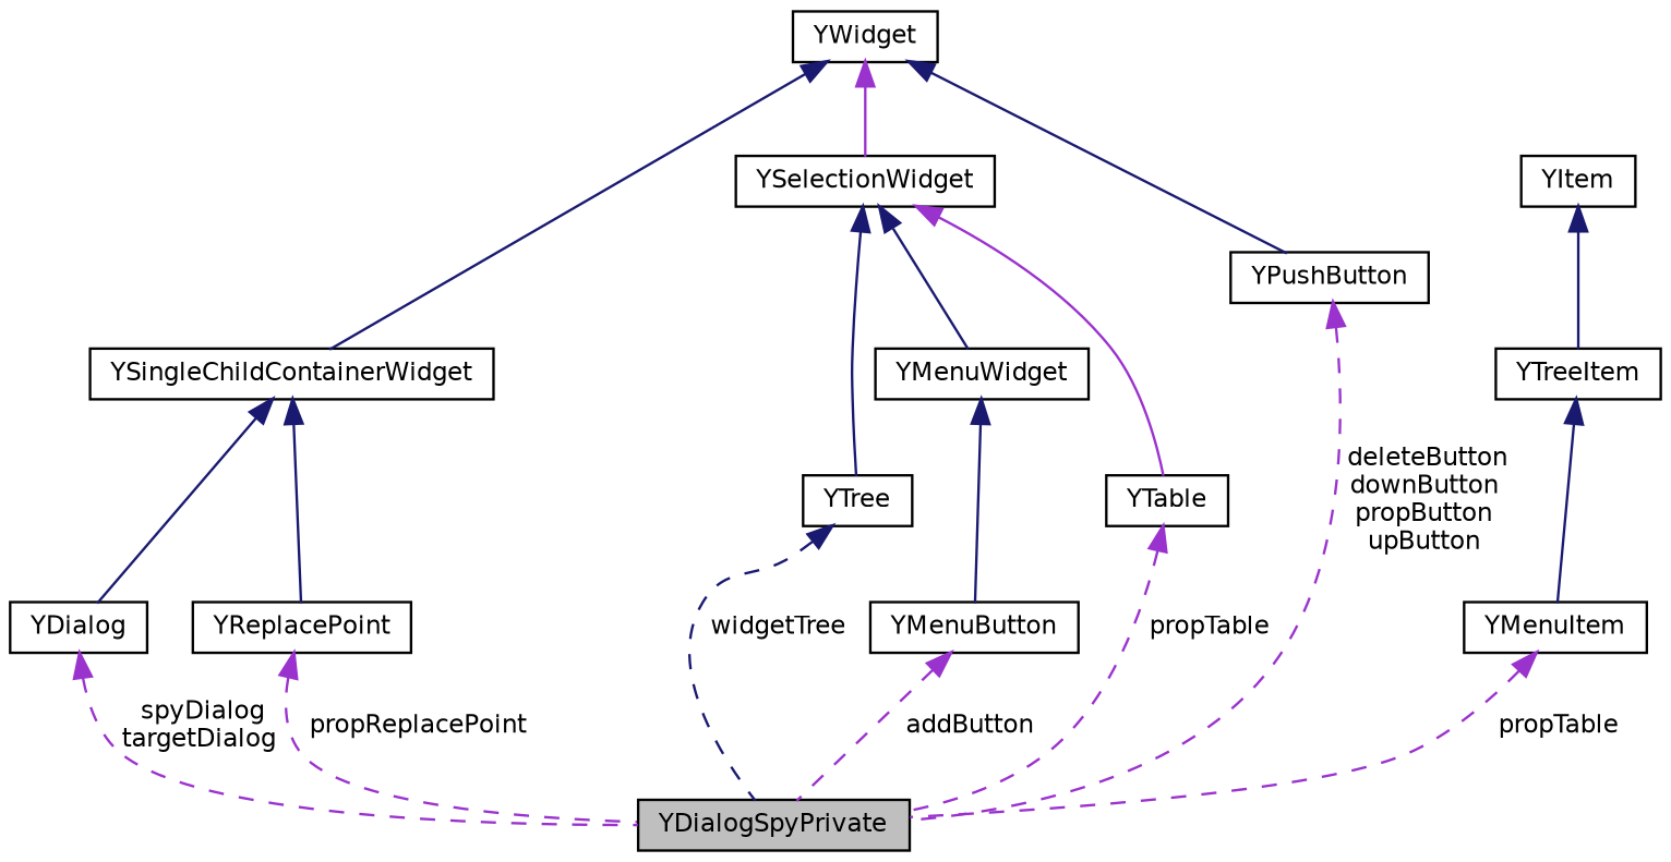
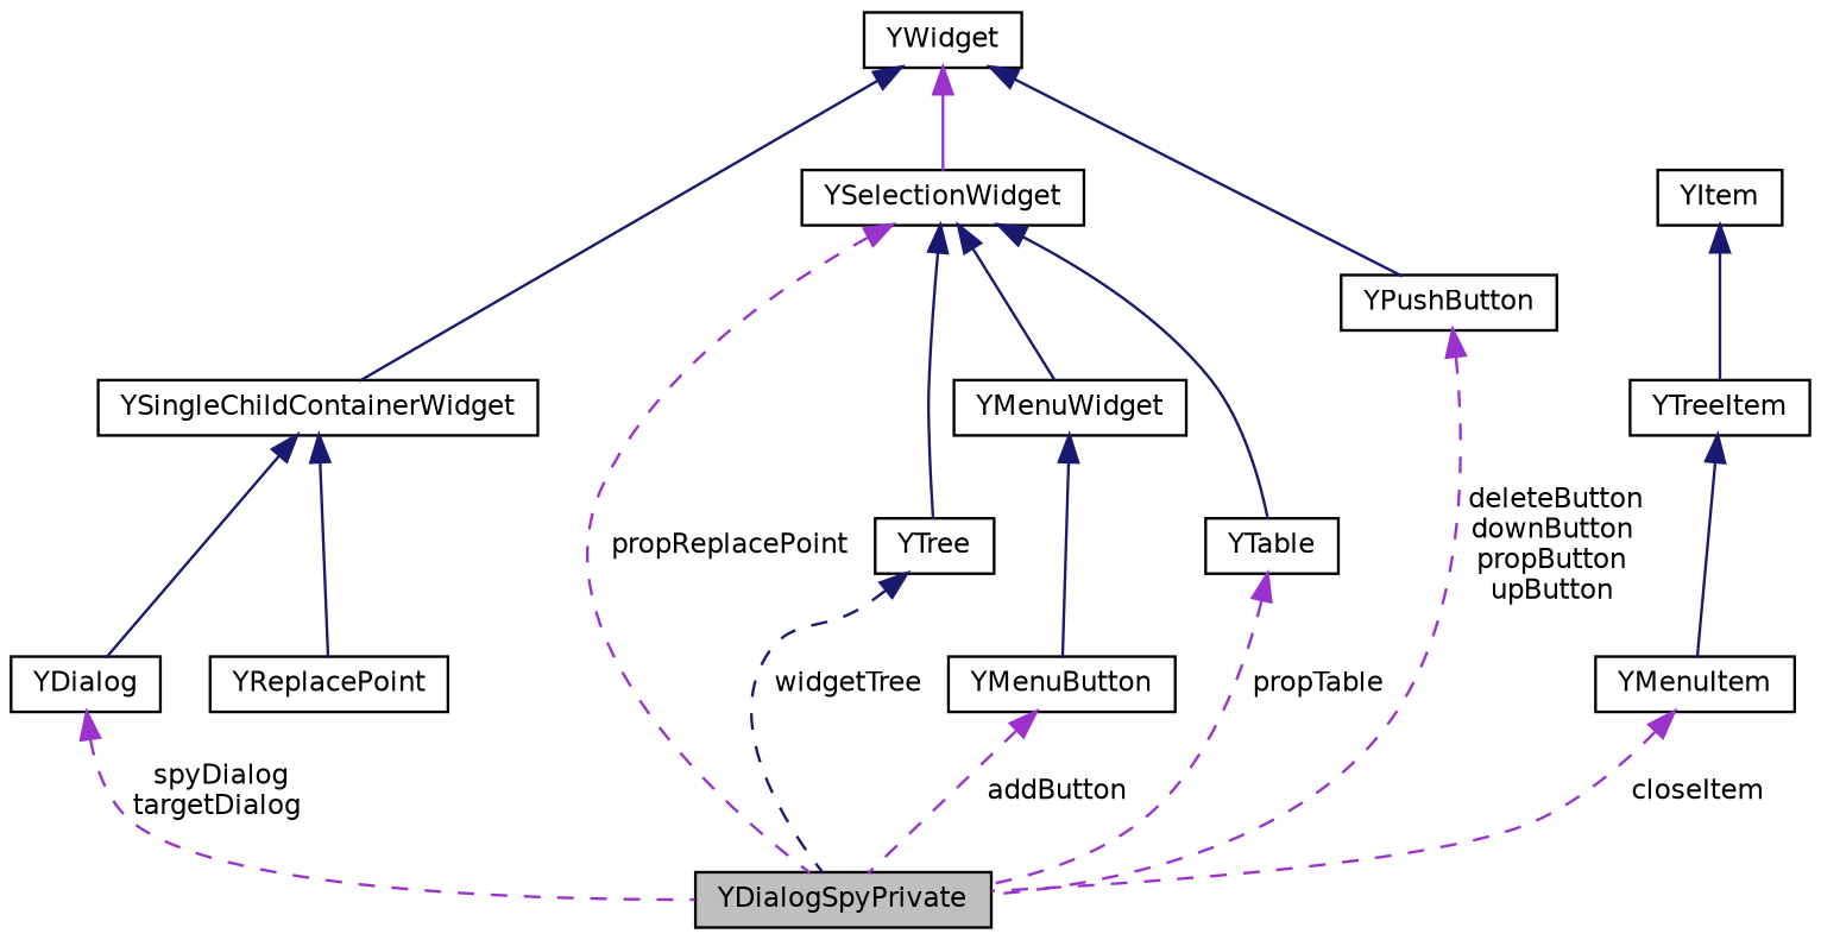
  digraph {
    node [color=black fillcolor=white fontname=Helvetica fontsize=10 shape=record style=filled]
    edge [color=midnightblue dir=back fontname=Helvetica fontsize=10 labelfontname=Helvetica labelfontsize=10 style=solid]
    n1 [fillcolor=grey75 fontcolor=black height=0.2 label=YDialogSpyPrivate width=0.4]
    n2 [height=0.2 label=YDialog width=0.4]
    n3 [height=0.2 label=YSingleChildContainerWidget width=0.4]
    n4 [height=0.2 label=YReplacePoint width=0.4]
    n5 [height=0.2 label=YWidget width=0.4]
    n6 [height=0.2 label=YSelectionWidget width=0.4]
    n7 [height=0.2 label=YPushButton width=0.4]
    n8 [height=0.2 label=YTree width=0.4]
    n9 [height=0.2 label=YMenuWidget width=0.4]
    n10 [height=0.2 label=YTable width=0.4]
    n11 [height=0.2 label=YMenuButton width=0.4]
    n12 [height=0.2 label=YMenuItem width=0.4]
    n13 [height=0.2 label=YTreeItem width=0.4]
    n14 [height=0.2 label=YItem width=0.4]
    n2 -> n1 [color=darkorchid3 label=" spyDialog\ntargetDialog" style=dashed]
    n3 -> n2
    n3 -> n4
-   n4 -> n1 [color=darkorchid3 label=" propReplacePoint" style=dashed]
+   n6 -> n1 [color=darkorchid3 label=" propReplacePoint" style=dashed]
    n5 -> n3
    n5 -> n6 [color=darkorchid3]
    n5 -> n7
    n6 -> n8
    n6 -> n9
-   n6 -> n10 [color=darkorchid3]
+   n6 -> n10
    n7 -> n1 [color=darkorchid3 label=" deleteButton\ndownButton\npropButton\nupButton" style=dashed]
    n8 -> n1 [label=" widgetTree" style=dashed]
    n9 -> n11
    n10 -> n1 [color=darkorchid3 label=" propTable" style=dashed]
    n11 -> n1 [color=darkorchid3 label=" addButton" style=dashed]
-   n12 -> n1 [color=darkorchid3 label=" propTable" style=dashed]
+   n12 -> n1 [color=darkorchid3 label=" closeItem" style=dashed]
    n13 -> n12
    n14 -> n13
  }
